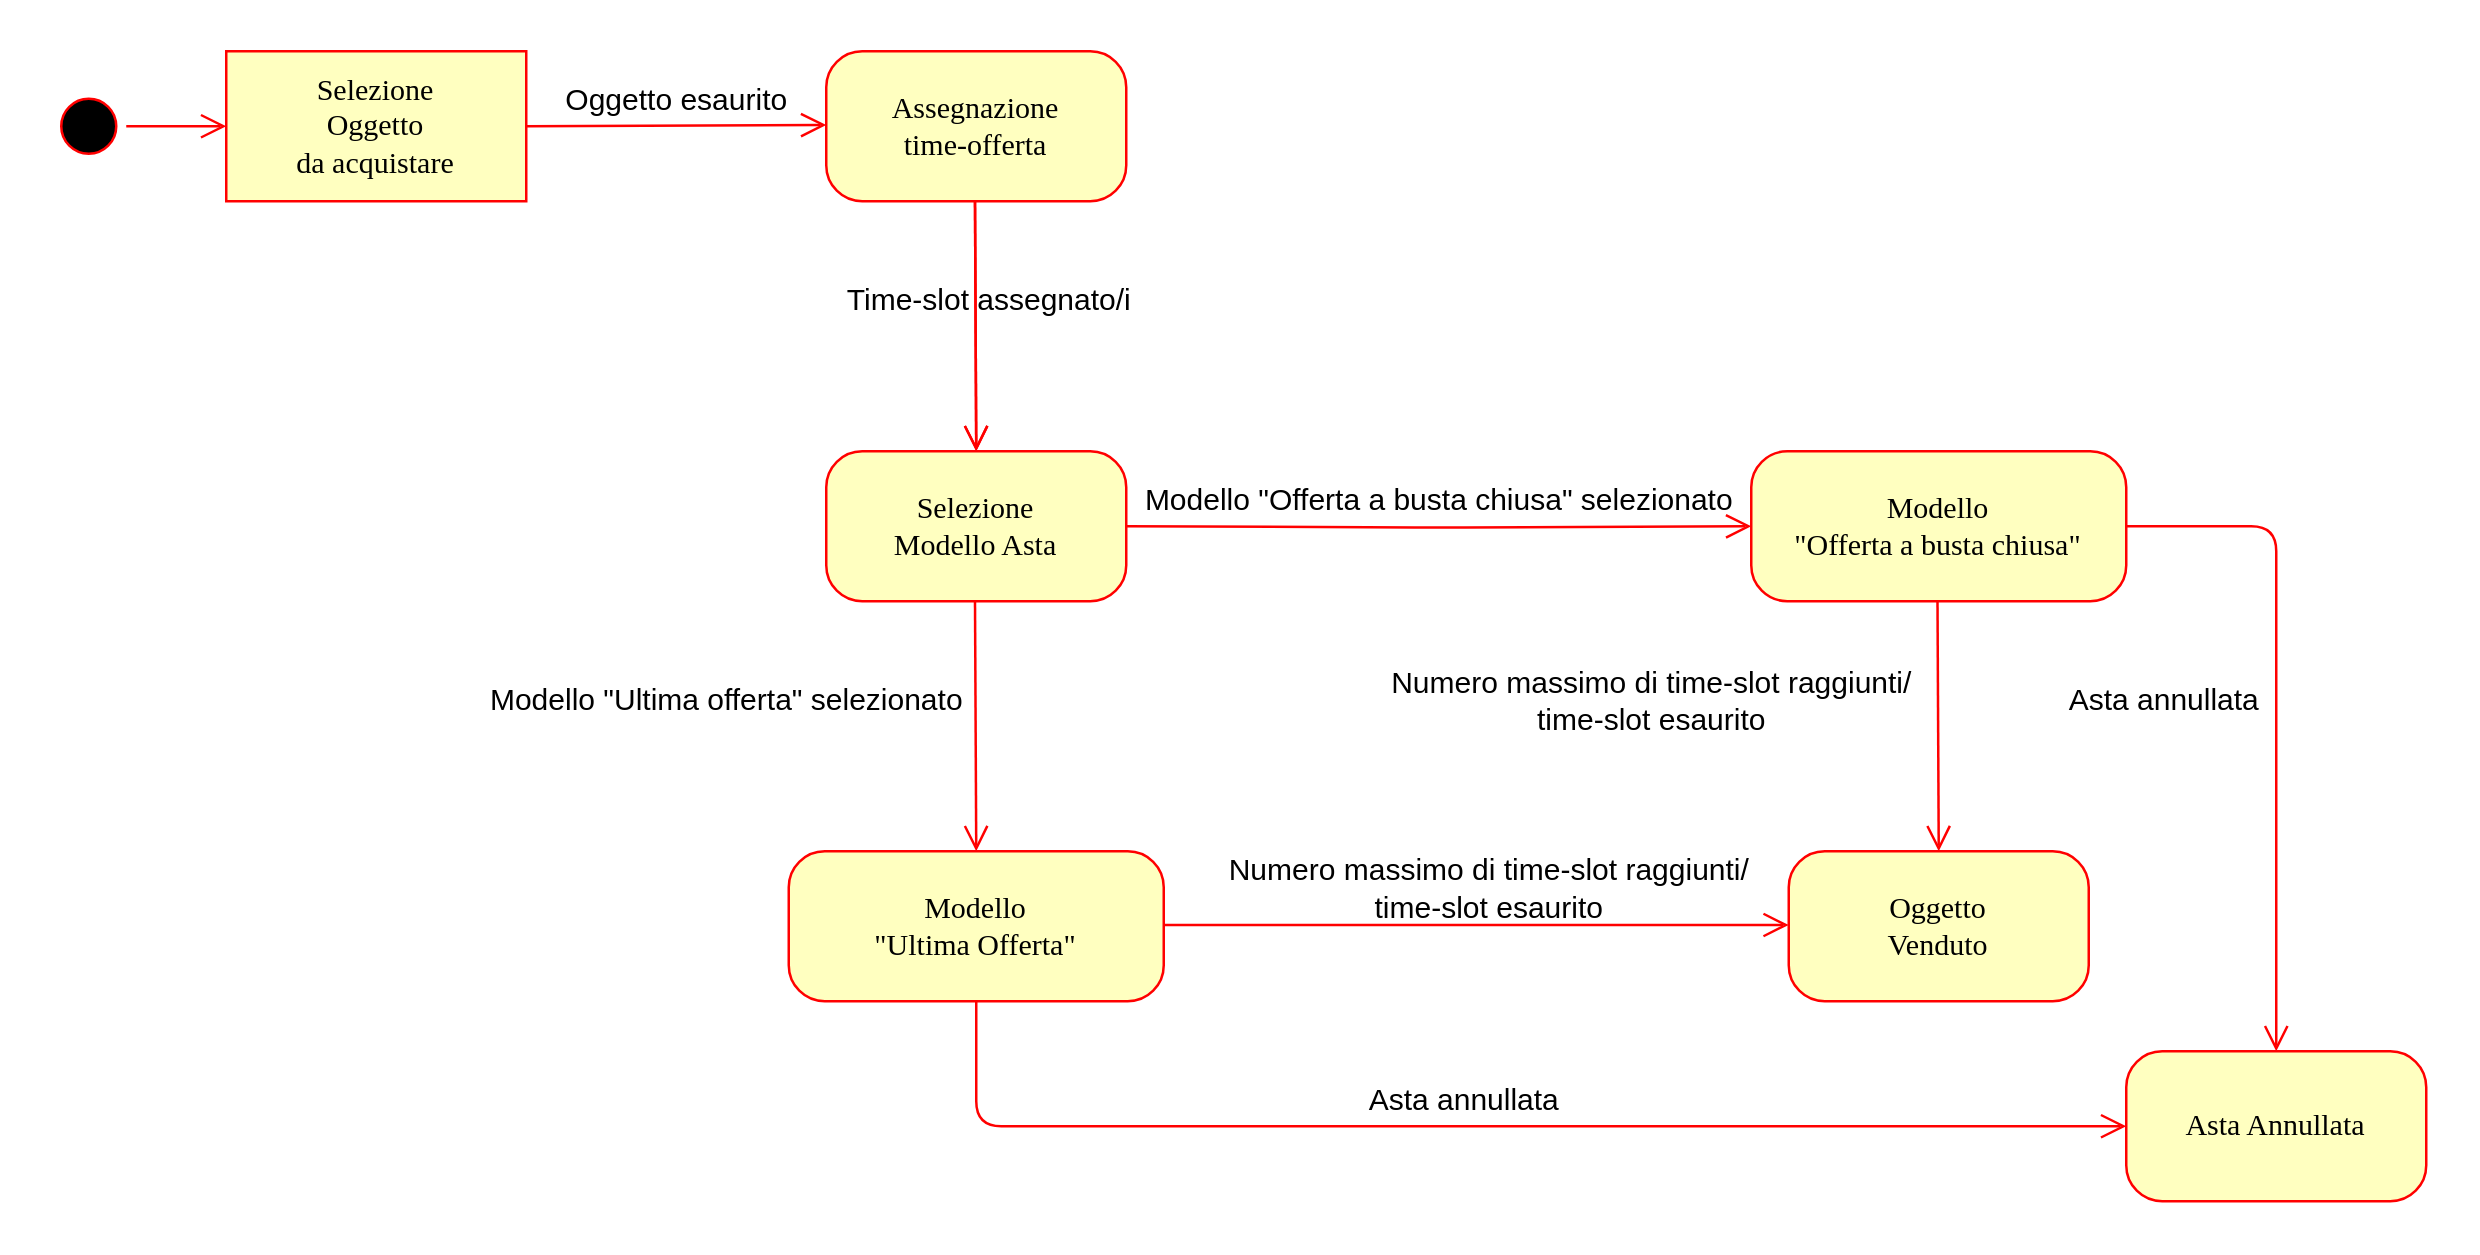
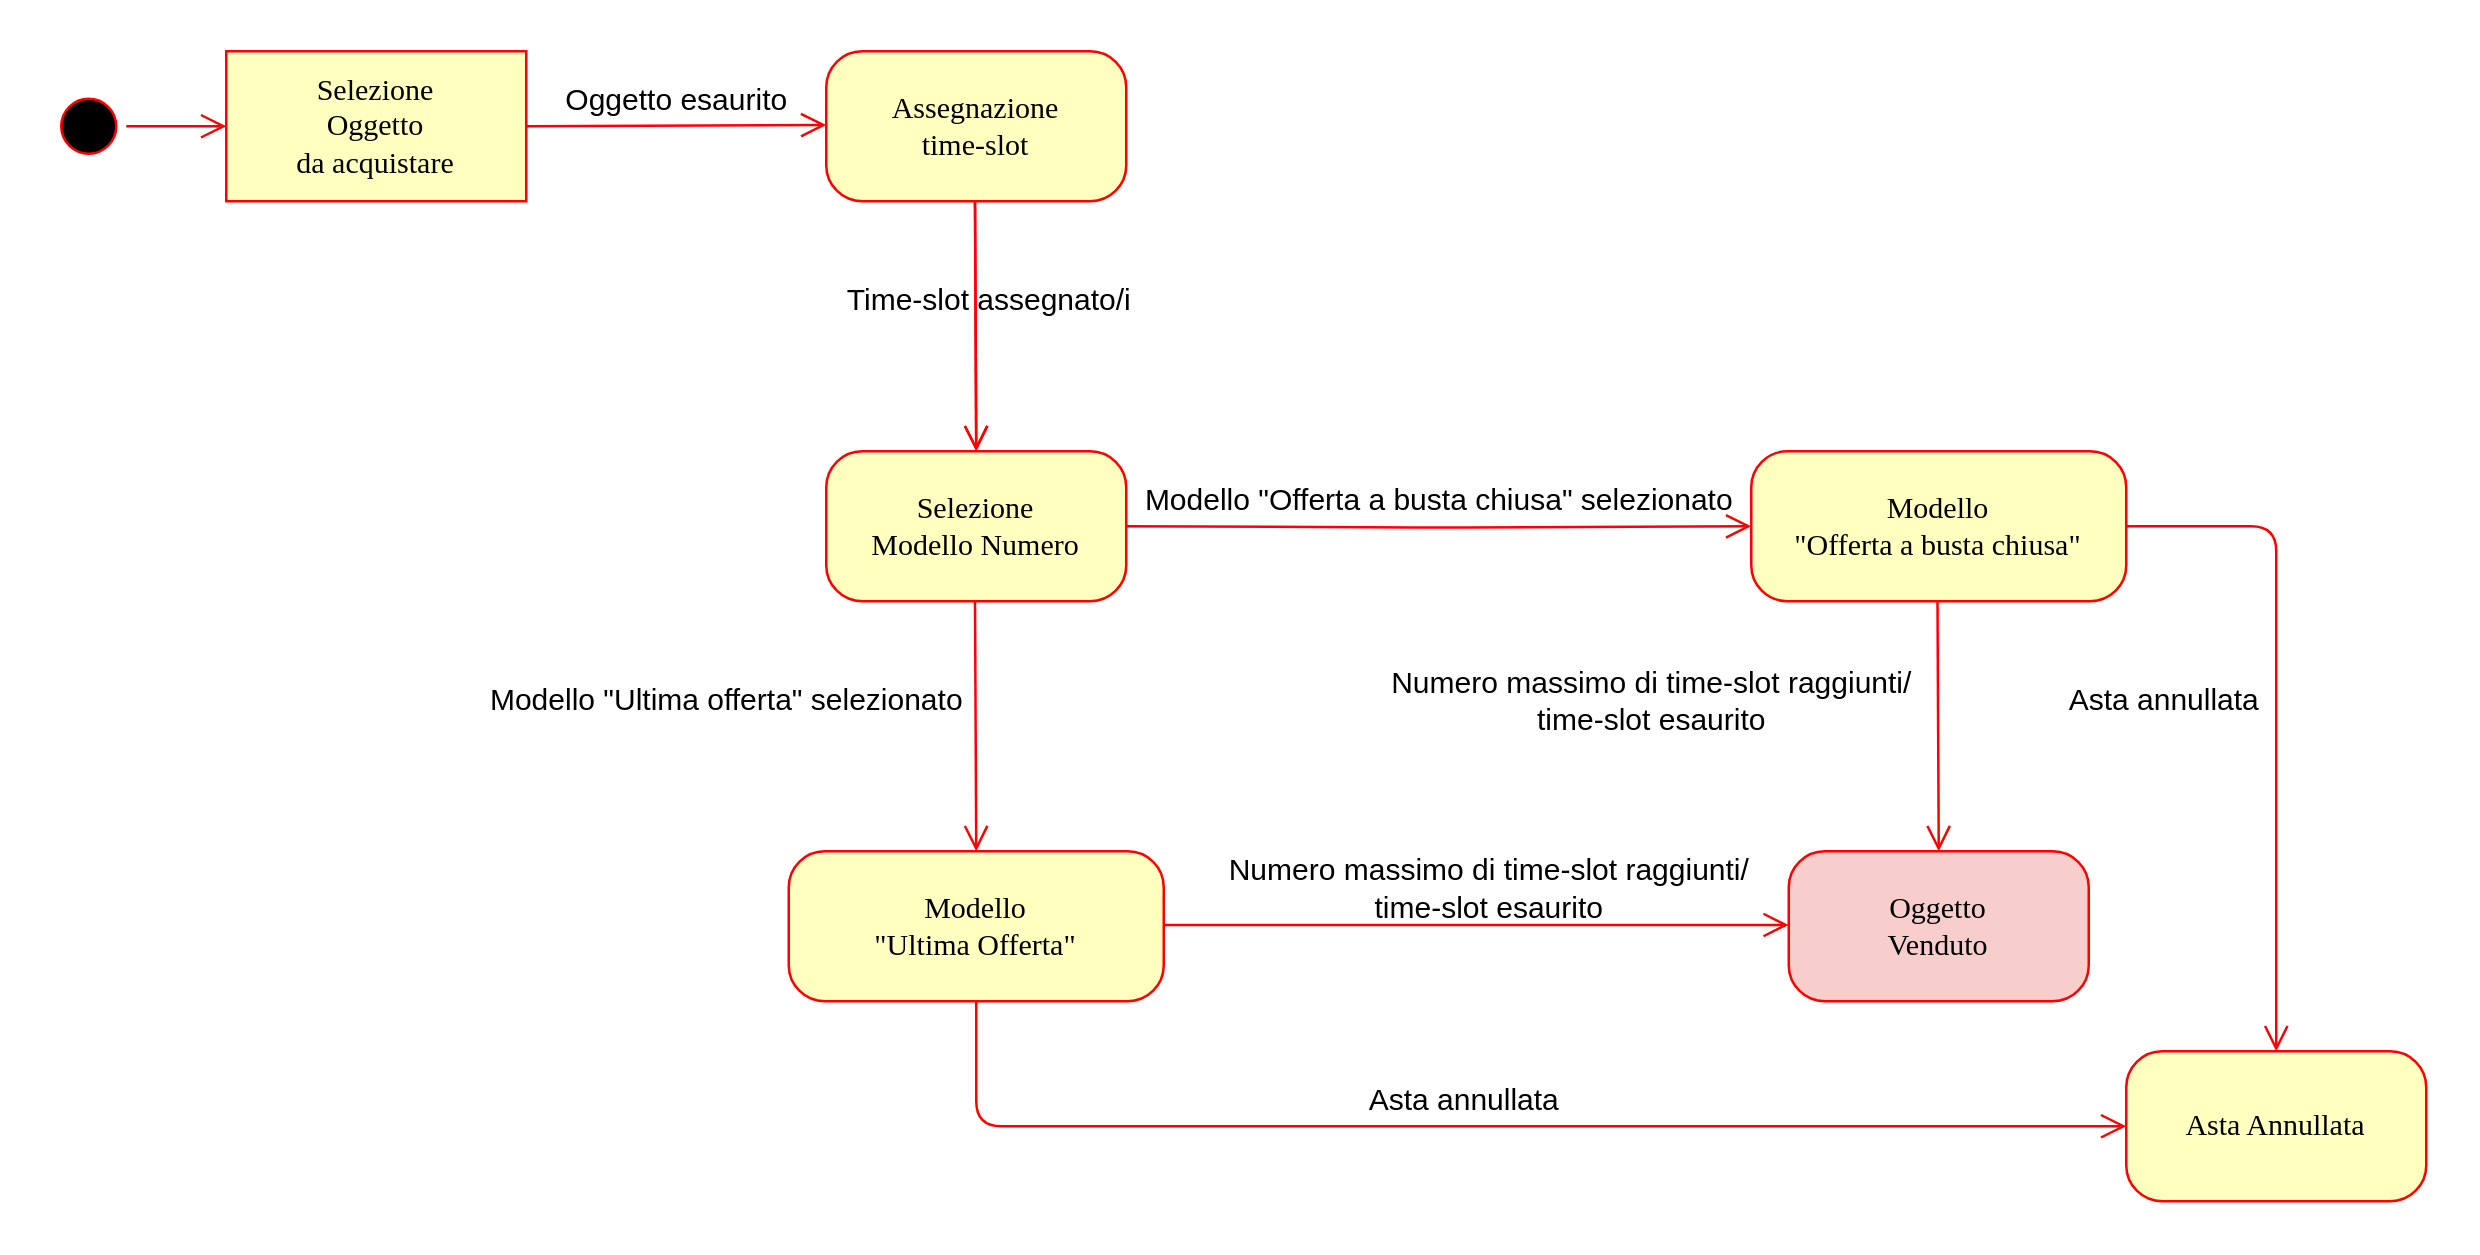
  <mxCell id="0" />
  <mxCell id="1" parent="0" />
  <mxCell id="2" value="" style="ellipse;html=1;shape=startState;fillColor=#000000;strokeColor=#ff0000;rounded=1;shadow=0;comic=0;labelBackgroundColor=none;fontFamily=Verdana;fontSize=12;fontColor=#000000;align=center;direction=south;" parent="1" vertex="1"><mxGeometry x="20" y="35" width="30" height="30" as="geometry" /></mxCell>
- <mxCell id="3" value="Assegnazione&lt;br&gt;time-offerta" style="rounded=1;whiteSpace=wrap;html=1;arcSize=24;fillColor=#ffffc0;strokeColor=#ff0000;shadow=0;comic=0;labelBackgroundColor=none;fontFamily=Verdana;fontSize=12;fontColor=#000000;align=center;" parent="1" vertex="1"><mxGeometry x="330" y="20" width="120" height="60" as="geometry" /></mxCell>
+ <mxCell id="3" value="Assegnazione&lt;br&gt;time-slot" style="rounded=1;whiteSpace=wrap;html=1;arcSize=24;fillColor=#ffffc0;strokeColor=#ff0000;shadow=0;comic=0;labelBackgroundColor=none;fontFamily=Verdana;fontSize=12;fontColor=#000000;align=center;" parent="1" vertex="1"><mxGeometry x="330" y="20" width="120" height="60" as="geometry" /></mxCell>
  <mxCell id="4" value="Selezione&lt;br&gt;Oggetto&lt;br&gt;da acquistare" style="whiteSpace=wrap;html=1;arcSize=24;fillColor=#ffffc0;strokeColor=#ff0000;shadow=0;comic=0;labelBackgroundColor=none;fontFamily=Verdana;fontSize=12;fontColor=#000000;align=center;rounded=0;" parent="1" vertex="1"><mxGeometry x="90" y="20" width="120" height="60" as="geometry" /></mxCell>
  <mxCell id="5" style="edgeStyle=orthogonalEdgeStyle;html=1;labelBackgroundColor=none;endArrow=open;endSize=8;strokeColor=#ff0000;fontFamily=Verdana;fontSize=12;align=left;" parent="1" source="2" target="4" edge="1"><mxGeometry relative="1" as="geometry" /></mxCell>
- <mxCell id="6" value="Selezione&lt;br&gt;Modello Asta" style="rounded=1;whiteSpace=wrap;html=1;arcSize=24;fillColor=#ffffc0;strokeColor=#ff0000;shadow=0;comic=0;labelBackgroundColor=none;fontFamily=Verdana;fontSize=12;fontColor=#000000;align=center;" parent="1" vertex="1"><mxGeometry x="330" y="180" width="120" height="60" as="geometry" /></mxCell>
+ <mxCell id="6" value="Selezione&lt;br&gt;Modello Numero" style="rounded=1;whiteSpace=wrap;html=1;arcSize=24;fillColor=#ffffc0;strokeColor=#ff0000;shadow=0;comic=0;labelBackgroundColor=none;fontFamily=Verdana;fontSize=12;fontColor=#000000;align=center;" parent="1" vertex="1"><mxGeometry x="330" y="180" width="120" height="60" as="geometry" /></mxCell>
  <mxCell id="7" style="edgeStyle=elbowEdgeStyle;html=1;labelBackgroundColor=none;endArrow=open;endSize=8;strokeColor=#ff0000;fontFamily=Verdana;fontSize=12;align=left;exitX=0.25;exitY=1;" parent="1" edge="1"><mxGeometry relative="1" as="geometry"><mxPoint x="389.5" y="80" as="sourcePoint" /><mxPoint x="390" y="180" as="targetPoint" /></mxGeometry></mxCell>
  <mxCell id="8" style="edgeStyle=orthogonalEdgeStyle;html=1;labelBackgroundColor=none;endArrow=open;endSize=8;strokeColor=#ff0000;fontFamily=Verdana;fontSize=12;align=left;" parent="1" target="9" edge="1"><mxGeometry relative="1" as="geometry"><mxPoint x="450" y="210" as="sourcePoint" /></mxGeometry></mxCell>
  <mxCell id="9" value="Modello&lt;br&gt;&quot;Offerta a busta chiusa&quot;" style="rounded=1;whiteSpace=wrap;html=1;arcSize=24;fillColor=#ffffc0;strokeColor=#ff0000;shadow=0;comic=0;labelBackgroundColor=none;fontFamily=Verdana;fontSize=12;fontColor=#000000;align=center;" parent="1" vertex="1"><mxGeometry x="700" y="180" width="150" height="60" as="geometry" /></mxCell>
  <mxCell id="10" style="edgeStyle=elbowEdgeStyle;html=1;labelBackgroundColor=none;endArrow=open;endSize=8;strokeColor=#ff0000;fontFamily=Verdana;fontSize=12;align=left;exitX=0.25;exitY=1;" parent="1" edge="1"><mxGeometry relative="1" as="geometry"><mxPoint x="389.5" y="240" as="sourcePoint" /><mxPoint x="390" y="340" as="targetPoint" /></mxGeometry></mxCell>
  <mxCell id="11" value="Modello&lt;br&gt;&quot;Ultima Offerta&quot;" style="rounded=1;whiteSpace=wrap;html=1;arcSize=24;fillColor=#ffffc0;strokeColor=#ff0000;shadow=0;comic=0;labelBackgroundColor=none;fontFamily=Verdana;fontSize=12;fontColor=#000000;align=center;" parent="1" vertex="1"><mxGeometry x="315" y="340" width="150" height="60" as="geometry" /></mxCell>
  <mxCell id="12" style="edgeStyle=elbowEdgeStyle;html=1;labelBackgroundColor=none;endArrow=open;endSize=8;strokeColor=#ff0000;fontFamily=Verdana;fontSize=12;align=left;exitX=0.25;exitY=1;" parent="1" edge="1"><mxGeometry relative="1" as="geometry"><mxPoint x="389.5" y="80" as="sourcePoint" /><mxPoint x="390" y="180" as="targetPoint" /></mxGeometry></mxCell>
- <mxCell id="13" value="Oggetto&lt;br&gt;Venduto" style="rounded=1;whiteSpace=wrap;html=1;arcSize=24;fillColor=#ffffc0;strokeColor=#ff0000;shadow=0;comic=0;labelBackgroundColor=none;fontFamily=Verdana;fontSize=12;fontColor=#000000;align=center;" parent="1" vertex="1"><mxGeometry x="715" y="340" width="120" height="60" as="geometry" /></mxCell>
+ <mxCell id="13" value="Oggetto&lt;br&gt;Venduto" style="rounded=1;whiteSpace=wrap;html=1;arcSize=24;fillColor=#f8cecc;strokeColor=#ff0000;shadow=0;comic=0;labelBackgroundColor=none;fontFamily=Verdana;fontSize=12;fontColor=#000000;align=center;" parent="1" vertex="1"><mxGeometry x="715" y="340" width="120" height="60" as="geometry" /></mxCell>
  <mxCell id="14" style="edgeStyle=elbowEdgeStyle;html=1;labelBackgroundColor=none;endArrow=open;endSize=8;strokeColor=#ff0000;fontFamily=Verdana;fontSize=12;align=left;exitX=0.25;exitY=1;" parent="1" edge="1"><mxGeometry relative="1" as="geometry"><mxPoint x="774.5" y="240" as="sourcePoint" /><mxPoint x="775" y="340" as="targetPoint" /></mxGeometry></mxCell>
  <mxCell id="15" style="edgeStyle=orthogonalEdgeStyle;html=1;labelBackgroundColor=none;endArrow=open;endSize=8;strokeColor=#ff0000;fontFamily=Verdana;fontSize=12;align=left;exitX=1;exitY=0.5;exitDx=0;exitDy=0;" parent="1" source="4" edge="1"><mxGeometry relative="1" as="geometry"><mxPoint x="250" y="49.5" as="sourcePoint" /><mxPoint x="330" y="49.5" as="targetPoint" /></mxGeometry></mxCell>
  <mxCell id="16" value="Oggetto esaurito" style="text;html=1;align=center;verticalAlign=middle;resizable=0;points=[];autosize=1;" parent="1" vertex="1"><mxGeometry x="210" y="30" width="120" height="20" as="geometry" /></mxCell>
  <mxCell id="17" value="Time-slot assegnato/i" style="text;html=1;align=center;verticalAlign=middle;resizable=0;points=[];autosize=1;" parent="1" vertex="1"><mxGeometry x="330" y="110" width="130" height="20" as="geometry" /></mxCell>
  <mxCell id="18" value="Modello &quot;Offerta a busta chiusa&quot; selezionato" style="text;html=1;align=center;verticalAlign=middle;resizable=0;points=[];autosize=1;" parent="1" vertex="1"><mxGeometry x="450" y="190" width="250" height="20" as="geometry" /></mxCell>
  <mxCell id="19" value="Modello &quot;Ultima offerta&quot; selezionato" style="text;html=1;align=center;verticalAlign=middle;resizable=0;points=[];autosize=1;" parent="1" vertex="1"><mxGeometry x="190" y="270" width="200" height="20" as="geometry" /></mxCell>
  <mxCell id="20" style="edgeStyle=orthogonalEdgeStyle;html=1;labelBackgroundColor=none;endArrow=open;endSize=8;strokeColor=#ff0000;fontFamily=Verdana;fontSize=12;align=left;" parent="1" edge="1"><mxGeometry relative="1" as="geometry"><mxPoint x="465" y="369.5" as="sourcePoint" /><mxPoint x="715" y="369.5" as="targetPoint" /></mxGeometry></mxCell>
  <mxCell id="21" value="Numero massimo di time-slot raggiunti/&lt;br&gt;time-slot esaurito" style="text;html=1;align=center;verticalAlign=middle;resizable=0;points=[];autosize=1;" parent="1" vertex="1"><mxGeometry x="550" y="265" width="220" height="30" as="geometry" /></mxCell>
  <mxCell id="22" value="Numero massimo di time-slot raggiunti/&lt;br&gt;time-slot esaurito" style="text;html=1;align=center;verticalAlign=middle;resizable=0;points=[];autosize=1;" parent="1" vertex="1"><mxGeometry x="485" y="340" width="220" height="30" as="geometry" /></mxCell>
  <mxCell id="23" value="Asta Annullata" style="rounded=1;whiteSpace=wrap;html=1;arcSize=24;fillColor=#ffffc0;strokeColor=#ff0000;shadow=0;comic=0;labelBackgroundColor=none;fontFamily=Verdana;fontSize=12;fontColor=#000000;align=center;" vertex="1" parent="1"><mxGeometry x="850" y="420" width="120" height="60" as="geometry" /></mxCell>
  <mxCell id="24" style="edgeStyle=orthogonalEdgeStyle;html=1;labelBackgroundColor=none;endArrow=open;endSize=8;strokeColor=#ff0000;fontFamily=Verdana;fontSize=12;align=left;exitX=0.5;exitY=1;exitDx=0;exitDy=0;entryX=0;entryY=0.5;entryDx=0;entryDy=0;" edge="1" parent="1" source="11" target="23"><mxGeometry relative="1" as="geometry"><mxPoint x="390" y="449.5" as="sourcePoint" /><mxPoint x="640" y="449.5" as="targetPoint" /><Array as="points"><mxPoint x="390" y="450" /></Array></mxGeometry></mxCell>
  <mxCell id="25" style="edgeStyle=elbowEdgeStyle;html=1;labelBackgroundColor=none;endArrow=open;endSize=8;strokeColor=#ff0000;fontFamily=Verdana;fontSize=12;align=left;exitX=1;exitY=0.5;exitDx=0;exitDy=0;" edge="1" parent="1" source="9"><mxGeometry relative="1" as="geometry"><mxPoint x="909.5" y="320" as="sourcePoint" /><mxPoint x="910" y="420" as="targetPoint" /><Array as="points"><mxPoint x="910" y="320" /></Array></mxGeometry></mxCell>
  <mxCell id="26" value="Asta annullata" style="text;html=1;align=center;verticalAlign=middle;resizable=0;points=[];autosize=1;" vertex="1" parent="1"><mxGeometry x="540" y="430" width="90" height="20" as="geometry" /></mxCell>
  <mxCell id="27" value="Asta annullata" style="text;html=1;align=center;verticalAlign=middle;resizable=0;points=[];autosize=1;" vertex="1" parent="1"><mxGeometry x="820" y="270" width="90" height="20" as="geometry" /></mxCell>
